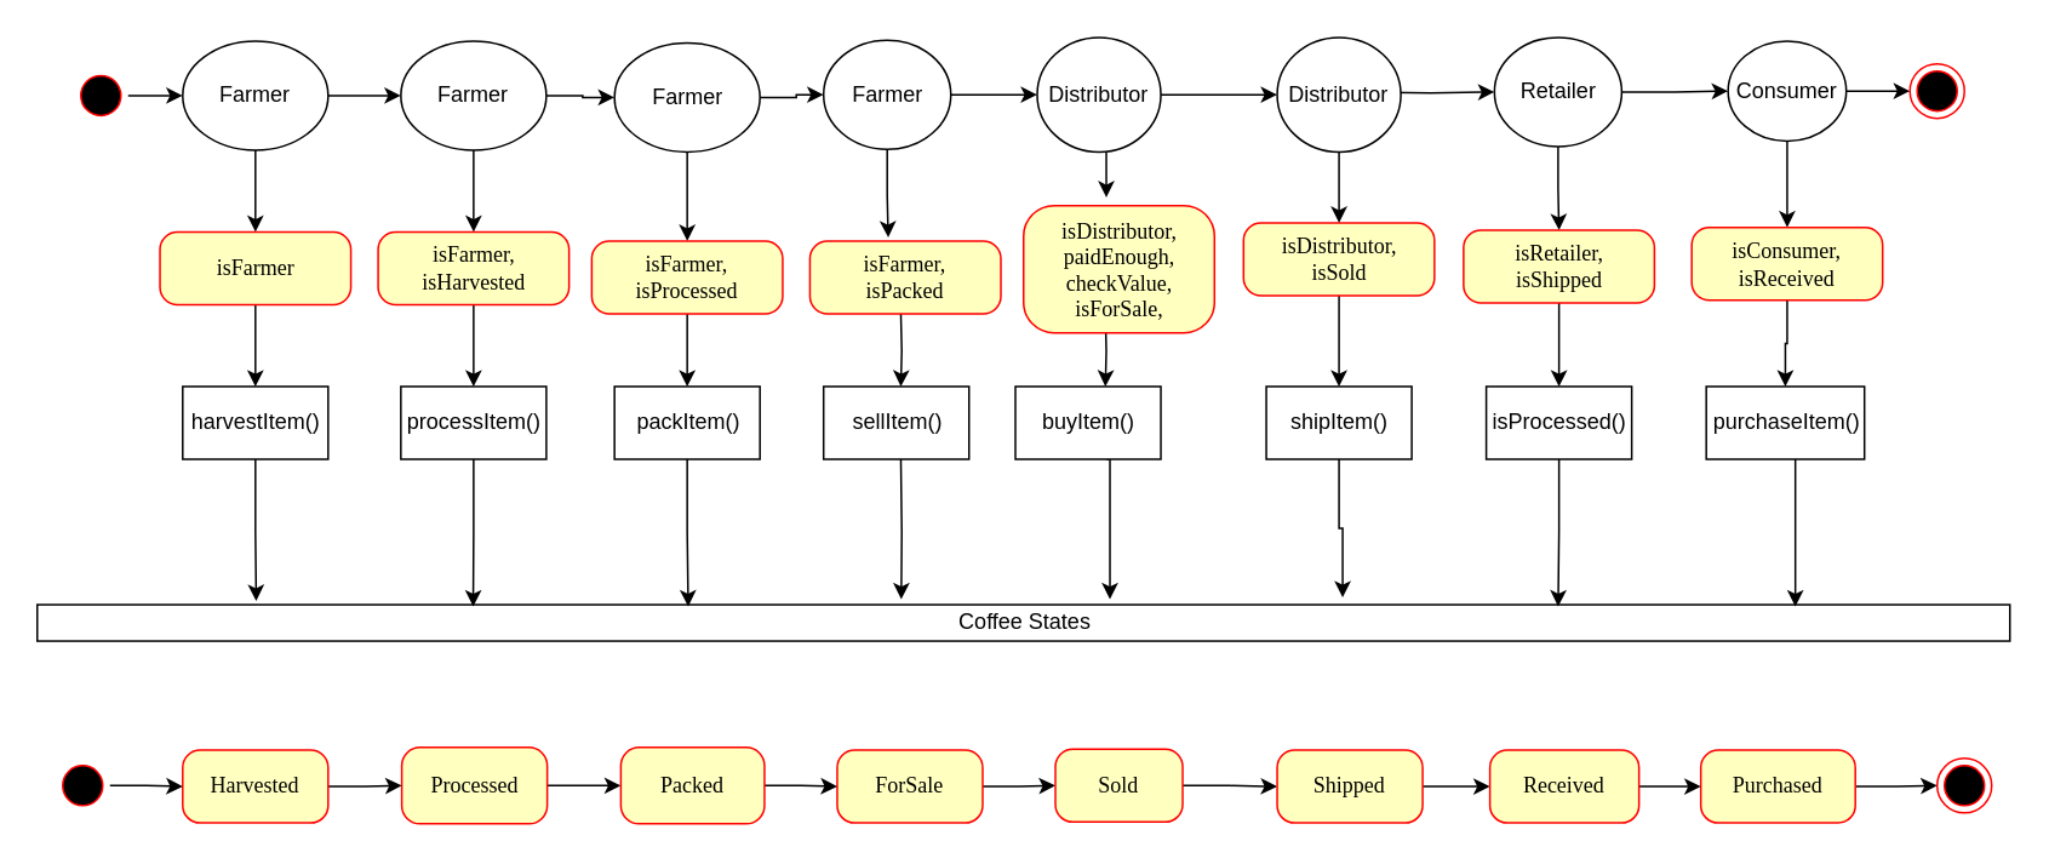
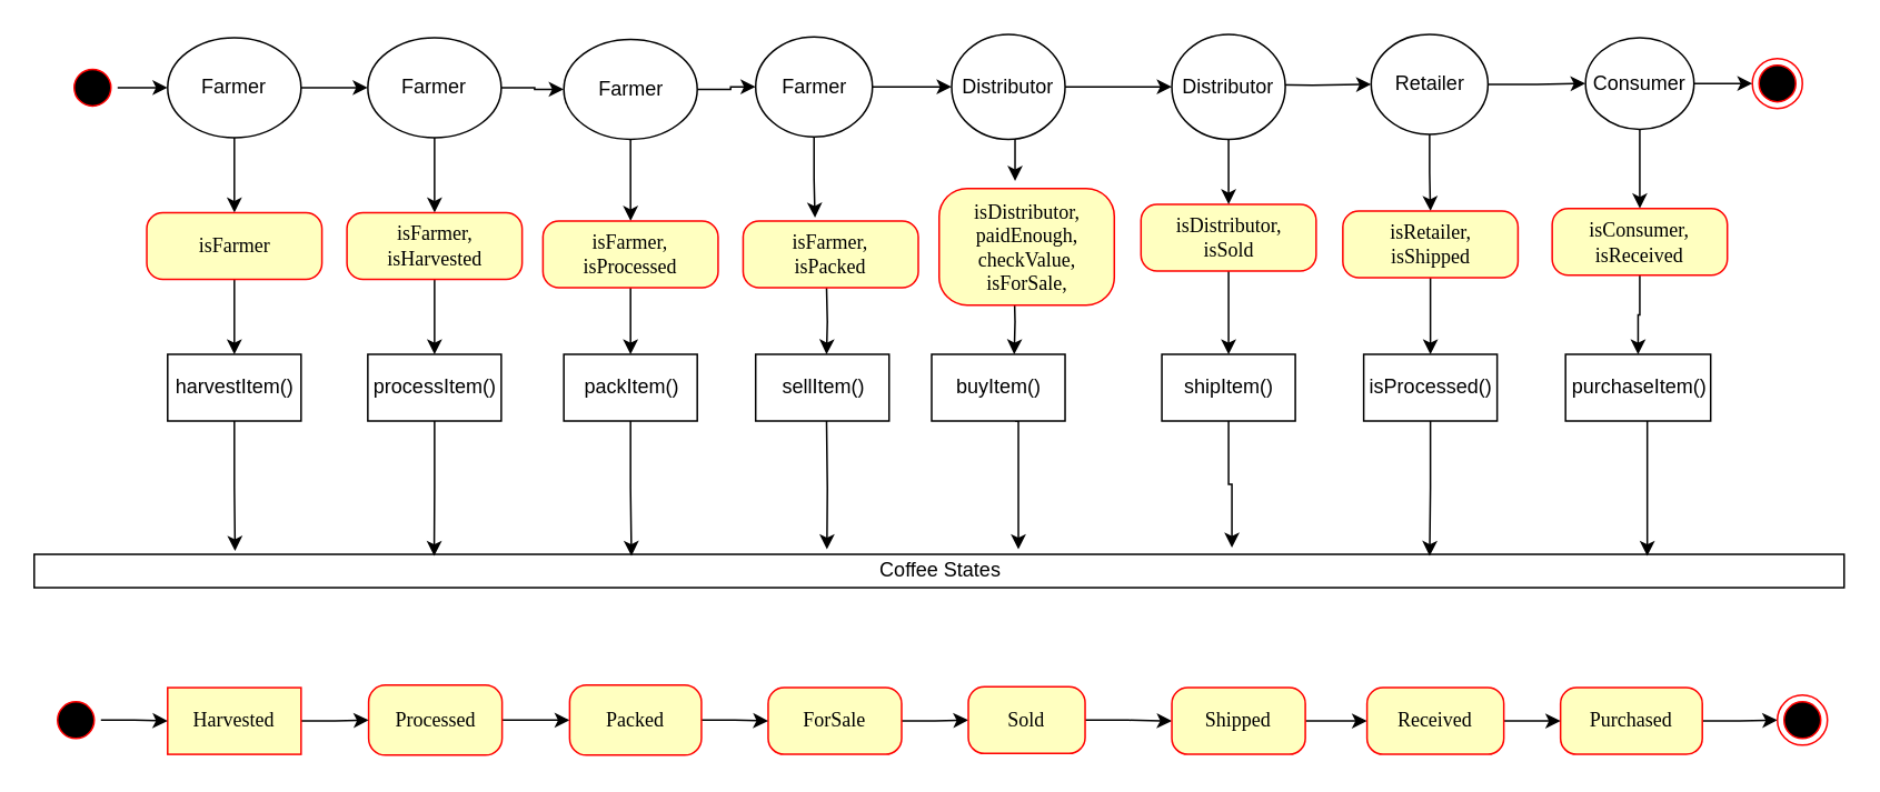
  <mxCell id="0" />
  <mxCell id="1" parent="0" />
  <mxCell id="2" value="" style="edgeStyle=orthogonalEdgeStyle;rounded=0;orthogonalLoop=1;jettySize=auto;html=1;exitX=0.5;exitY=0;exitDx=0;exitDy=0;" edge="1" parent="1" source="3" target="17"><mxGeometry relative="1" as="geometry" /></mxCell>
  <mxCell id="3" value="" style="ellipse;html=1;shape=startState;fillColor=#000000;strokeColor=#ff0000;rounded=1;shadow=0;comic=0;labelBackgroundColor=none;fontFamily=Verdana;fontSize=12;fontColor=#000000;align=center;direction=south;" parent="1" vertex="1"><mxGeometry x="40" y="37" width="30" height="30" as="geometry" /></mxCell>
  <mxCell id="4" value="" style="edgeStyle=orthogonalEdgeStyle;rounded=0;orthogonalLoop=1;jettySize=auto;html=1;" edge="1" parent="1" source="5" target="13"><mxGeometry relative="1" as="geometry" /></mxCell>
  <mxCell id="5" value="Processed" style="rounded=1;whiteSpace=wrap;html=1;arcSize=24;fillColor=#ffffc0;strokeColor=#ff0000;shadow=0;comic=0;labelBackgroundColor=none;fontFamily=Verdana;fontSize=12;fontColor=#000000;align=center;" parent="1" vertex="1"><mxGeometry x="220.5" y="410.5" width="80" height="42" as="geometry" /></mxCell>
  <mxCell id="6" value="" style="edgeStyle=orthogonalEdgeStyle;rounded=0;orthogonalLoop=1;jettySize=auto;html=1;" edge="1" parent="1" source="7" target="5"><mxGeometry relative="1" as="geometry" /></mxCell>
- <mxCell id="7" value="Harvested" style="rounded=1;whiteSpace=wrap;html=1;arcSize=24;fillColor=#ffffc0;strokeColor=#ff0000;shadow=0;comic=0;labelBackgroundColor=none;fontFamily=Verdana;fontSize=12;fontColor=#000000;align=center;" parent="1" vertex="1"><mxGeometry x="100" y="412" width="80" height="40" as="geometry" /></mxCell>
+ <mxCell id="7" value="Harvested" style="whiteSpace=wrap;html=1;arcSize=24;fillColor=#ffffc0;strokeColor=#ff0000;shadow=0;comic=0;labelBackgroundColor=none;fontFamily=Verdana;fontSize=12;fontColor=#000000;align=center;rounded=0;" parent="1" vertex="1"><mxGeometry x="100" y="412" width="80" height="40" as="geometry" /></mxCell>
  <mxCell id="8" value="" style="edgeStyle=orthogonalEdgeStyle;rounded=0;orthogonalLoop=1;jettySize=auto;html=1;" edge="1" parent="1" source="9" target="11"><mxGeometry relative="1" as="geometry" /></mxCell>
  <mxCell id="9" value="ForSale" style="rounded=1;whiteSpace=wrap;html=1;arcSize=24;fillColor=#ffffc0;strokeColor=#ff0000;shadow=0;comic=0;labelBackgroundColor=none;fontFamily=Verdana;fontSize=12;fontColor=#000000;align=center;" parent="1" vertex="1"><mxGeometry x="460" y="412" width="80" height="40" as="geometry" /></mxCell>
  <mxCell id="10" value="" style="edgeStyle=orthogonalEdgeStyle;rounded=0;orthogonalLoop=1;jettySize=auto;html=1;" edge="1" parent="1" source="11" target="42"><mxGeometry relative="1" as="geometry" /></mxCell>
  <mxCell id="11" value="Sold" style="rounded=1;whiteSpace=wrap;html=1;arcSize=24;fillColor=#ffffc0;strokeColor=#ff0000;shadow=0;comic=0;labelBackgroundColor=none;fontFamily=Verdana;fontSize=12;fontColor=#000000;align=center;" parent="1" vertex="1"><mxGeometry x="580" y="411.5" width="70" height="40" as="geometry" /></mxCell>
  <mxCell id="12" value="" style="edgeStyle=orthogonalEdgeStyle;rounded=0;orthogonalLoop=1;jettySize=auto;html=1;" edge="1" parent="1" source="13" target="9"><mxGeometry relative="1" as="geometry" /></mxCell>
  <mxCell id="13" value="Packed" style="rounded=1;whiteSpace=wrap;html=1;arcSize=24;fillColor=#ffffc0;strokeColor=#ff0000;shadow=0;comic=0;labelBackgroundColor=none;fontFamily=Verdana;fontSize=12;fontColor=#000000;align=center;" parent="1" vertex="1"><mxGeometry x="341" y="410.5" width="79" height="42" as="geometry" /></mxCell>
  <mxCell id="14" value="" style="ellipse;html=1;shape=endState;fillColor=#000000;strokeColor=#ff0000;" parent="1" vertex="1"><mxGeometry x="1050" y="34.5" width="30" height="30" as="geometry" /></mxCell>
  <mxCell id="15" value="" style="edgeStyle=orthogonalEdgeStyle;rounded=0;orthogonalLoop=1;jettySize=auto;html=1;" parent="1" source="17" target="40" edge="1"><mxGeometry relative="1" as="geometry" /></mxCell>
  <mxCell id="16" value="" style="edgeStyle=orthogonalEdgeStyle;rounded=0;orthogonalLoop=1;jettySize=auto;html=1;entryX=0.5;entryY=0;entryDx=0;entryDy=0;" parent="1" source="17" target="52" edge="1"><mxGeometry relative="1" as="geometry" /></mxCell>
  <mxCell id="17" value="Farmer" style="ellipse;whiteSpace=wrap;html=1;" parent="1" vertex="1"><mxGeometry x="100" y="22" width="80" height="60" as="geometry" /></mxCell>
  <mxCell id="18" value="" style="edgeStyle=orthogonalEdgeStyle;rounded=0;orthogonalLoop=1;jettySize=auto;html=1;" parent="1" source="20" target="37" edge="1"><mxGeometry relative="1" as="geometry" /></mxCell>
  <mxCell id="19" value="" style="edgeStyle=orthogonalEdgeStyle;rounded=0;orthogonalLoop=1;jettySize=auto;html=1;entryX=0.5;entryY=0;entryDx=0;entryDy=0;" parent="1" source="20" target="60" edge="1"><mxGeometry relative="1" as="geometry"><mxPoint x="380" y="122" as="targetPoint" /></mxGeometry></mxCell>
  <mxCell id="20" value="Farmer" style="ellipse;whiteSpace=wrap;html=1;" parent="1" vertex="1"><mxGeometry x="337.5" y="23" width="80" height="60" as="geometry" /></mxCell>
  <mxCell id="21" value="" style="edgeStyle=orthogonalEdgeStyle;rounded=0;orthogonalLoop=1;jettySize=auto;html=1;" parent="1" source="23" edge="1"><mxGeometry relative="1" as="geometry"><mxPoint x="608" y="108" as="targetPoint" /><Array as="points"><mxPoint x="608" y="92" /><mxPoint x="608" y="92" /></Array></mxGeometry></mxCell>
  <mxCell id="22" value="" style="edgeStyle=orthogonalEdgeStyle;rounded=0;orthogonalLoop=1;jettySize=auto;html=1;" edge="1" parent="1" source="23" target="72"><mxGeometry relative="1" as="geometry" /></mxCell>
  <mxCell id="23" value="Distributor" style="ellipse;whiteSpace=wrap;html=1;" parent="1" vertex="1"><mxGeometry x="570" y="20" width="68" height="63" as="geometry" /></mxCell>
  <mxCell id="24" value="" style="edgeStyle=orthogonalEdgeStyle;rounded=0;orthogonalLoop=1;jettySize=auto;html=1;" parent="1" source="26" target="29" edge="1"><mxGeometry relative="1" as="geometry" /></mxCell>
  <mxCell id="25" value="" style="edgeStyle=orthogonalEdgeStyle;rounded=0;orthogonalLoop=1;jettySize=auto;html=1;" edge="1" parent="1" source="26" target="69"><mxGeometry relative="1" as="geometry" /></mxCell>
  <mxCell id="26" value="Retailer" style="ellipse;whiteSpace=wrap;html=1;" parent="1" vertex="1"><mxGeometry x="821.5" y="20" width="70" height="60" as="geometry" /></mxCell>
  <mxCell id="27" value="" style="edgeStyle=orthogonalEdgeStyle;rounded=0;orthogonalLoop=1;jettySize=auto;html=1;" parent="1" source="29" target="14" edge="1"><mxGeometry relative="1" as="geometry" /></mxCell>
  <mxCell id="28" value="" style="edgeStyle=orthogonalEdgeStyle;rounded=0;orthogonalLoop=1;jettySize=auto;html=1;" edge="1" parent="1" source="29" target="78"><mxGeometry relative="1" as="geometry" /></mxCell>
  <mxCell id="29" value="Consumer" style="ellipse;whiteSpace=wrap;html=1;" parent="1" vertex="1"><mxGeometry x="950" y="22" width="65" height="55" as="geometry" /></mxCell>
  <mxCell id="30" style="edgeStyle=orthogonalEdgeStyle;rounded=0;orthogonalLoop=1;jettySize=auto;html=1;exitX=0.5;exitY=1;exitDx=0;exitDy=0;entryX=0.111;entryY=-0.1;entryDx=0;entryDy=0;entryPerimeter=0;" edge="1" parent="1" source="31" target="50"><mxGeometry relative="1" as="geometry"><mxPoint x="140" y="322" as="targetPoint" /></mxGeometry></mxCell>
  <mxCell id="31" value="harvestItem()" style="html=1;" parent="1" vertex="1"><mxGeometry x="100" y="212" width="80" height="40" as="geometry" /></mxCell>
  <mxCell id="32" value="" style="edgeStyle=orthogonalEdgeStyle;rounded=0;orthogonalLoop=1;jettySize=auto;html=1;" parent="1" edge="1"><mxGeometry relative="1" as="geometry"><mxPoint x="495" y="172" as="sourcePoint" /><mxPoint x="495" y="212" as="targetPoint" /></mxGeometry></mxCell>
  <mxCell id="33" value="" style="edgeStyle=orthogonalEdgeStyle;rounded=0;orthogonalLoop=1;jettySize=auto;html=1;" parent="1" edge="1"><mxGeometry relative="1" as="geometry"><mxPoint x="607.5" y="172" as="sourcePoint" /><mxPoint x="607.5" y="212" as="targetPoint" /></mxGeometry></mxCell>
  <mxCell id="34" value="" style="edgeStyle=orthogonalEdgeStyle;rounded=0;orthogonalLoop=1;jettySize=auto;html=1;" parent="1" target="26" edge="1"><mxGeometry relative="1" as="geometry"><mxPoint x="750" y="50" as="sourcePoint" /></mxGeometry></mxCell>
  <mxCell id="35" value="" style="edgeStyle=orthogonalEdgeStyle;rounded=0;orthogonalLoop=1;jettySize=auto;html=1;" parent="1" source="37" target="23" edge="1"><mxGeometry relative="1" as="geometry" /></mxCell>
  <mxCell id="36" value="" style="edgeStyle=orthogonalEdgeStyle;rounded=0;orthogonalLoop=1;jettySize=auto;html=1;entryX=0.41;entryY=-0.05;entryDx=0;entryDy=0;entryPerimeter=0;" parent="1" source="37" target="63" edge="1"><mxGeometry relative="1" as="geometry"><mxPoint x="495" y="132" as="targetPoint" /></mxGeometry></mxCell>
  <mxCell id="37" value="Farmer" style="ellipse;whiteSpace=wrap;html=1;" parent="1" vertex="1"><mxGeometry x="452.5" y="21.5" width="70" height="60" as="geometry" /></mxCell>
  <mxCell id="38" value="" style="edgeStyle=orthogonalEdgeStyle;rounded=0;orthogonalLoop=1;jettySize=auto;html=1;" edge="1" parent="1" source="40" target="56"><mxGeometry relative="1" as="geometry" /></mxCell>
  <mxCell id="39" value="" style="edgeStyle=orthogonalEdgeStyle;rounded=0;orthogonalLoop=1;jettySize=auto;html=1;" edge="1" parent="1" source="40" target="20"><mxGeometry relative="1" as="geometry" /></mxCell>
  <mxCell id="40" value="Farmer" style="ellipse;whiteSpace=wrap;html=1;" parent="1" vertex="1"><mxGeometry x="220" y="22" width="80" height="60" as="geometry" /></mxCell>
  <mxCell id="41" value="" style="edgeStyle=orthogonalEdgeStyle;rounded=0;orthogonalLoop=1;jettySize=auto;html=1;" edge="1" parent="1" source="42" target="46"><mxGeometry relative="1" as="geometry" /></mxCell>
  <mxCell id="42" value="Shipped" style="rounded=1;whiteSpace=wrap;html=1;arcSize=24;fillColor=#ffffc0;strokeColor=#ff0000;shadow=0;comic=0;labelBackgroundColor=none;fontFamily=Verdana;fontSize=12;fontColor=#000000;align=center;" parent="1" vertex="1"><mxGeometry x="702" y="412" width="80" height="40" as="geometry" /></mxCell>
  <mxCell id="43" value="" style="edgeStyle=orthogonalEdgeStyle;rounded=0;orthogonalLoop=1;jettySize=auto;html=1;entryX=0;entryY=0.5;entryDx=0;entryDy=0;" edge="1" parent="1" source="44" target="49"><mxGeometry relative="1" as="geometry"><mxPoint x="1100" y="432" as="targetPoint" /></mxGeometry></mxCell>
  <mxCell id="44" value="Purchased" style="rounded=1;whiteSpace=wrap;html=1;arcSize=24;fillColor=#ffffc0;strokeColor=#ff0000;shadow=0;comic=0;labelBackgroundColor=none;fontFamily=Verdana;fontSize=12;fontColor=#000000;align=center;" parent="1" vertex="1"><mxGeometry x="935" y="412" width="85" height="40" as="geometry" /></mxCell>
  <mxCell id="45" value="" style="edgeStyle=orthogonalEdgeStyle;rounded=0;orthogonalLoop=1;jettySize=auto;html=1;" edge="1" parent="1" source="46" target="44"><mxGeometry relative="1" as="geometry" /></mxCell>
  <mxCell id="46" value="Received" style="rounded=1;whiteSpace=wrap;html=1;arcSize=24;fillColor=#ffffc0;strokeColor=#ff0000;shadow=0;comic=0;labelBackgroundColor=none;fontFamily=Verdana;fontSize=12;fontColor=#000000;align=center;" parent="1" vertex="1"><mxGeometry x="819" y="412" width="82" height="40" as="geometry" /></mxCell>
  <mxCell id="47" value="" style="edgeStyle=orthogonalEdgeStyle;rounded=0;orthogonalLoop=1;jettySize=auto;html=1;" edge="1" parent="1" source="48" target="7"><mxGeometry relative="1" as="geometry" /></mxCell>
  <mxCell id="48" value="" style="ellipse;html=1;shape=startState;fillColor=#000000;strokeColor=#ff0000;rounded=1;shadow=0;comic=0;labelBackgroundColor=none;fontFamily=Verdana;fontSize=12;fontColor=#000000;align=center;direction=west;" parent="1" vertex="1"><mxGeometry x="30" y="416.5" width="30" height="30" as="geometry" /></mxCell>
  <mxCell id="49" value="" style="ellipse;html=1;shape=endState;fillColor=#000000;strokeColor=#ff0000;" parent="1" vertex="1"><mxGeometry x="1065" y="416.5" width="30" height="30" as="geometry" /></mxCell>
  <mxCell id="50" value="Coffee States" style="html=1;" parent="1" vertex="1"><mxGeometry y="332" width="1085" height="20" as="geometry" x="20" /></mxCell>
  <mxCell id="51" value="" style="edgeStyle=orthogonalEdgeStyle;rounded=0;orthogonalLoop=1;jettySize=auto;html=1;" edge="1" parent="1" source="52" target="31"><mxGeometry relative="1" as="geometry" /></mxCell>
  <mxCell id="52" value="isFarmer" style="rounded=1;whiteSpace=wrap;html=1;arcSize=24;fillColor=#ffffc0;strokeColor=#ff0000;shadow=0;comic=0;labelBackgroundColor=none;fontFamily=Verdana;fontSize=12;fontColor=#000000;align=center;" parent="1" vertex="1"><mxGeometry x="87.5" y="127" width="105" height="40" as="geometry" /></mxCell>
  <mxCell id="53" value="" style="edgeStyle=orthogonalEdgeStyle;rounded=0;orthogonalLoop=1;jettySize=auto;html=1;entryX=0.438;entryY=-0.15;entryDx=0;entryDy=0;entryPerimeter=0;" parent="1" target="50" edge="1"><mxGeometry relative="1" as="geometry"><mxPoint x="495" y="252" as="sourcePoint" /></mxGeometry></mxCell>
  <mxCell id="54" value="" style="edgeStyle=orthogonalEdgeStyle;rounded=0;orthogonalLoop=1;jettySize=auto;html=1;" parent="1" edge="1"><mxGeometry relative="1" as="geometry"><mxPoint x="610" y="329" as="targetPoint" /><mxPoint x="608" y="252" as="sourcePoint" /><Array as="points"><mxPoint x="610" y="252" /></Array></mxGeometry></mxCell>
  <mxCell id="55" value="" style="edgeStyle=orthogonalEdgeStyle;rounded=0;orthogonalLoop=1;jettySize=auto;html=1;" edge="1" parent="1" source="56" target="58"><mxGeometry relative="1" as="geometry" /></mxCell>
  <mxCell id="56" value="isFarmer,&lt;br&gt;isHarvested&lt;br&gt;" style="rounded=1;whiteSpace=wrap;html=1;arcSize=24;fillColor=#ffffc0;strokeColor=#ff0000;shadow=0;comic=0;labelBackgroundColor=none;fontFamily=Verdana;fontSize=12;fontColor=#000000;align=center;" vertex="1" parent="1"><mxGeometry x="207.5" y="127" width="105" height="40" as="geometry" /></mxCell>
  <mxCell id="57" value="" style="edgeStyle=orthogonalEdgeStyle;rounded=0;orthogonalLoop=1;jettySize=auto;html=1;entryX=0.221;entryY=0.05;entryDx=0;entryDy=0;entryPerimeter=0;" edge="1" parent="1" source="58" target="50"><mxGeometry relative="1" as="geometry" /></mxCell>
  <mxCell id="58" value="processItem()" style="html=1;" vertex="1" parent="1"><mxGeometry x="220" y="212" width="80" height="40" as="geometry" /></mxCell>
  <mxCell id="59" value="" style="edgeStyle=orthogonalEdgeStyle;rounded=0;orthogonalLoop=1;jettySize=auto;html=1;" edge="1" parent="1" source="60" target="62"><mxGeometry relative="1" as="geometry" /></mxCell>
  <mxCell id="60" value="isFarmer,&lt;br&gt;isProcessed&lt;br&gt;" style="rounded=1;whiteSpace=wrap;html=1;arcSize=24;fillColor=#ffffc0;strokeColor=#ff0000;shadow=0;comic=0;labelBackgroundColor=none;fontFamily=Verdana;fontSize=12;fontColor=#000000;align=center;" vertex="1" parent="1"><mxGeometry x="325" y="132" width="105" height="40" as="geometry" /></mxCell>
  <mxCell id="61" value="" style="edgeStyle=orthogonalEdgeStyle;rounded=0;orthogonalLoop=1;jettySize=auto;html=1;entryX=0.33;entryY=0.05;entryDx=0;entryDy=0;entryPerimeter=0;" edge="1" parent="1" source="62" target="50"><mxGeometry relative="1" as="geometry" /></mxCell>
  <mxCell id="62" value="packItem()" style="html=1;" vertex="1" parent="1"><mxGeometry x="337.5" y="212" width="80" height="40" as="geometry" /></mxCell>
  <mxCell id="63" value="isFarmer,&lt;br&gt;isPacked&lt;br&gt;" style="rounded=1;whiteSpace=wrap;html=1;arcSize=24;fillColor=#ffffc0;strokeColor=#ff0000;shadow=0;comic=0;labelBackgroundColor=none;fontFamily=Verdana;fontSize=12;fontColor=#000000;align=center;" vertex="1" parent="1"><mxGeometry x="445" y="132" width="105" height="40" as="geometry" /></mxCell>
  <mxCell id="64" value="sellItem()" style="html=1;" vertex="1" parent="1"><mxGeometry x="452.5" y="212" width="80" height="40" as="geometry" /></mxCell>
  <mxCell id="65" value="isDistributor,&lt;br&gt;paidEnough,&lt;br&gt;checkValue,&lt;br&gt;isForSale,&lt;br&gt;" style="rounded=1;whiteSpace=wrap;html=1;arcSize=24;fillColor=#ffffc0;strokeColor=#ff0000;shadow=0;comic=0;labelBackgroundColor=none;fontFamily=Verdana;fontSize=12;fontColor=#000000;align=center;" vertex="1" parent="1"><mxGeometry x="562.5" y="112.5" width="105" height="70" as="geometry" /></mxCell>
  <mxCell id="66" value="buyItem()" style="html=1;" vertex="1" parent="1"><mxGeometry x="558" y="212" width="80" height="40" as="geometry" /></mxCell>
  <mxCell id="67" value="" style="edgeStyle=orthogonalEdgeStyle;rounded=0;orthogonalLoop=1;jettySize=auto;html=1;exitX=0.5;exitY=1;exitDx=0;exitDy=0;entryX=0.5;entryY=0;entryDx=0;entryDy=0;" edge="1" parent="1" source="73" target="75"><mxGeometry relative="1" as="geometry" /></mxCell>
  <mxCell id="68" value="" style="edgeStyle=orthogonalEdgeStyle;rounded=0;orthogonalLoop=1;jettySize=auto;html=1;" edge="1" parent="1" source="69" target="71"><mxGeometry relative="1" as="geometry" /></mxCell>
  <mxCell id="69" value="isRetailer,&lt;br&gt;isShipped&lt;br&gt;" style="rounded=1;whiteSpace=wrap;html=1;arcSize=24;fillColor=#ffffc0;strokeColor=#ff0000;shadow=0;comic=0;labelBackgroundColor=none;fontFamily=Verdana;fontSize=12;fontColor=#000000;align=center;" vertex="1" parent="1"><mxGeometry x="804.5" y="126" width="105" height="40" as="geometry" /></mxCell>
  <mxCell id="70" value="" style="edgeStyle=orthogonalEdgeStyle;rounded=0;orthogonalLoop=1;jettySize=auto;html=1;entryX=0.771;entryY=0.05;entryDx=0;entryDy=0;entryPerimeter=0;" edge="1" parent="1" source="71" target="50"><mxGeometry relative="1" as="geometry" /></mxCell>
  <mxCell id="71" value="isProcessed()" style="html=1;" vertex="1" parent="1"><mxGeometry x="817" y="212" width="80" height="40" as="geometry" /></mxCell>
  <mxCell id="72" value="Distributor" style="ellipse;whiteSpace=wrap;html=1;" vertex="1" parent="1"><mxGeometry x="702" y="20" width="68" height="63" as="geometry" /></mxCell>
  <mxCell id="73" value="isDistributor,&lt;br&gt;isSold&lt;br&gt;" style="rounded=1;whiteSpace=wrap;html=1;arcSize=24;fillColor=#ffffc0;strokeColor=#ff0000;shadow=0;comic=0;labelBackgroundColor=none;fontFamily=Verdana;fontSize=12;fontColor=#000000;align=center;" vertex="1" parent="1"><mxGeometry x="683.5" y="122" width="105" height="40" as="geometry" /></mxCell>
  <mxCell id="74" value="" style="edgeStyle=orthogonalEdgeStyle;rounded=0;orthogonalLoop=1;jettySize=auto;html=1;" edge="1" parent="1" source="75"><mxGeometry relative="1" as="geometry"><mxPoint x="738" y="328" as="targetPoint" /><Array as="points"><mxPoint x="736" y="290" /><mxPoint x="738" y="290" /></Array></mxGeometry></mxCell>
  <mxCell id="75" value="shipItem()" style="html=1;" vertex="1" parent="1"><mxGeometry x="696" y="212" width="80" height="40" as="geometry" /></mxCell>
  <mxCell id="76" value="" style="edgeStyle=orthogonalEdgeStyle;rounded=0;orthogonalLoop=1;jettySize=auto;html=1;exitX=0.5;exitY=1;exitDx=0;exitDy=0;entryX=0.5;entryY=0;entryDx=0;entryDy=0;" edge="1" parent="1" source="72" target="73"><mxGeometry relative="1" as="geometry"><mxPoint x="849" y="89.5" as="sourcePoint" /><mxPoint x="848" y="142" as="targetPoint" /><Array as="points"><mxPoint x="736" y="102" /><mxPoint x="736" y="102" /></Array></mxGeometry></mxCell>
  <mxCell id="77" value="" style="edgeStyle=orthogonalEdgeStyle;rounded=0;orthogonalLoop=1;jettySize=auto;html=1;" edge="1" parent="1" source="78" target="80"><mxGeometry relative="1" as="geometry" /></mxCell>
  <mxCell id="78" value="isConsumer,&lt;br&gt;isReceived&lt;br&gt;" style="rounded=1;whiteSpace=wrap;html=1;arcSize=24;fillColor=#ffffc0;strokeColor=#ff0000;shadow=0;comic=0;labelBackgroundColor=none;fontFamily=Verdana;fontSize=12;fontColor=#000000;align=center;" vertex="1" parent="1"><mxGeometry x="930" y="124.5" width="105" height="40" as="geometry" /></mxCell>
  <mxCell id="79" value="" style="edgeStyle=orthogonalEdgeStyle;rounded=0;orthogonalLoop=1;jettySize=auto;html=1;" edge="1" parent="1" source="80"><mxGeometry relative="1" as="geometry"><mxPoint x="987" y="333" as="targetPoint" /><Array as="points"><mxPoint x="987" y="333" /></Array></mxGeometry></mxCell>
  <mxCell id="80" value="purchaseItem()" style="html=1;" vertex="1" parent="1"><mxGeometry x="938" y="212" width="87" height="40" as="geometry" /></mxCell>
